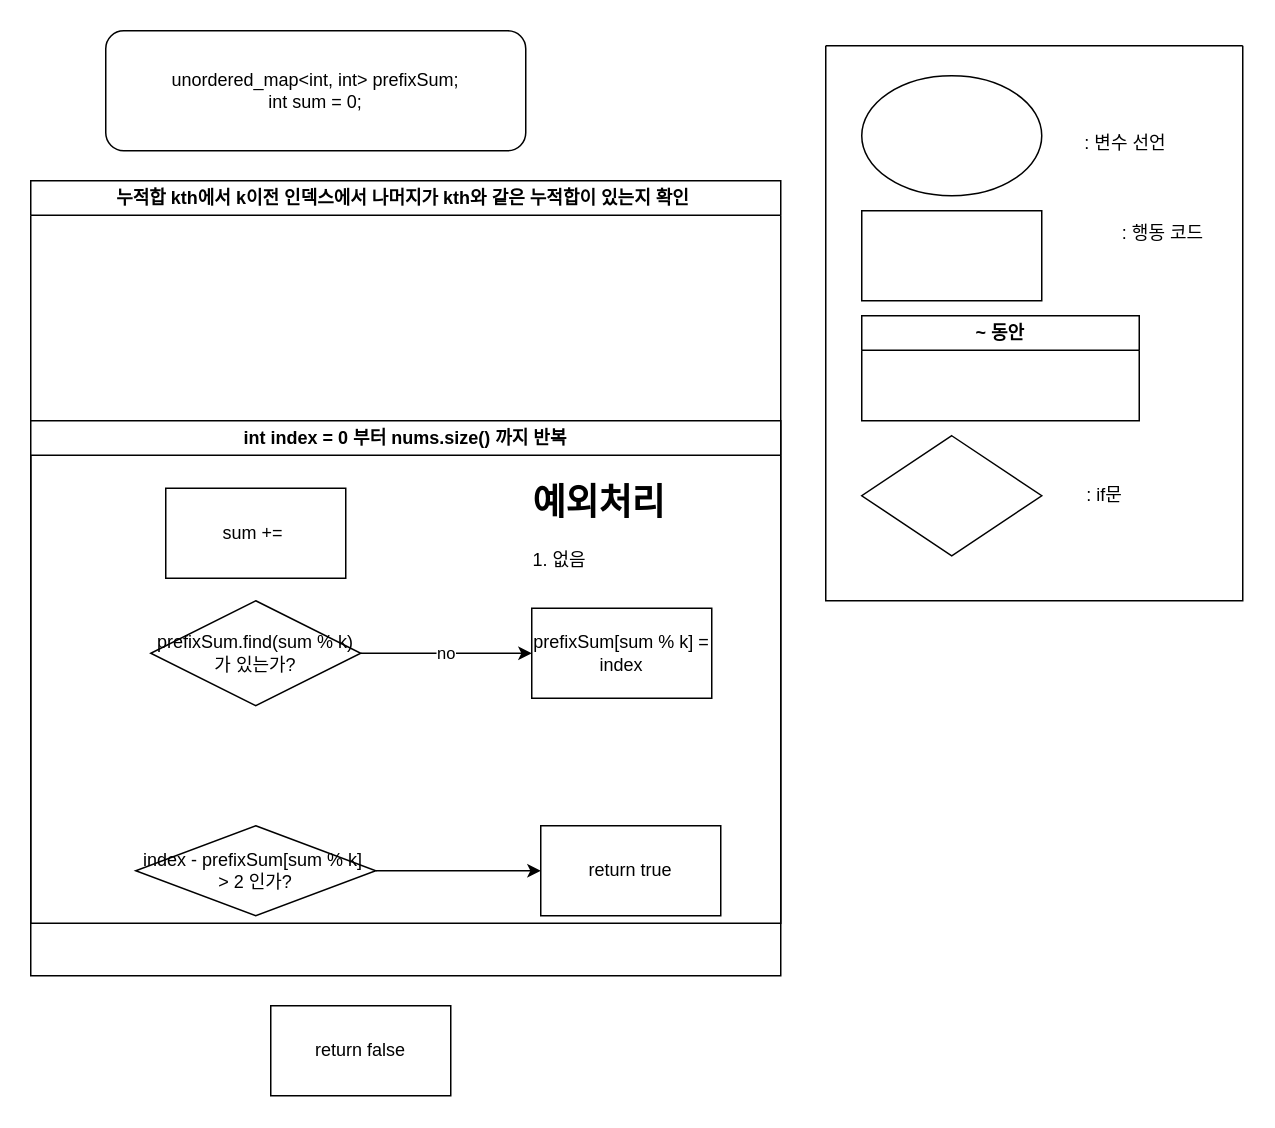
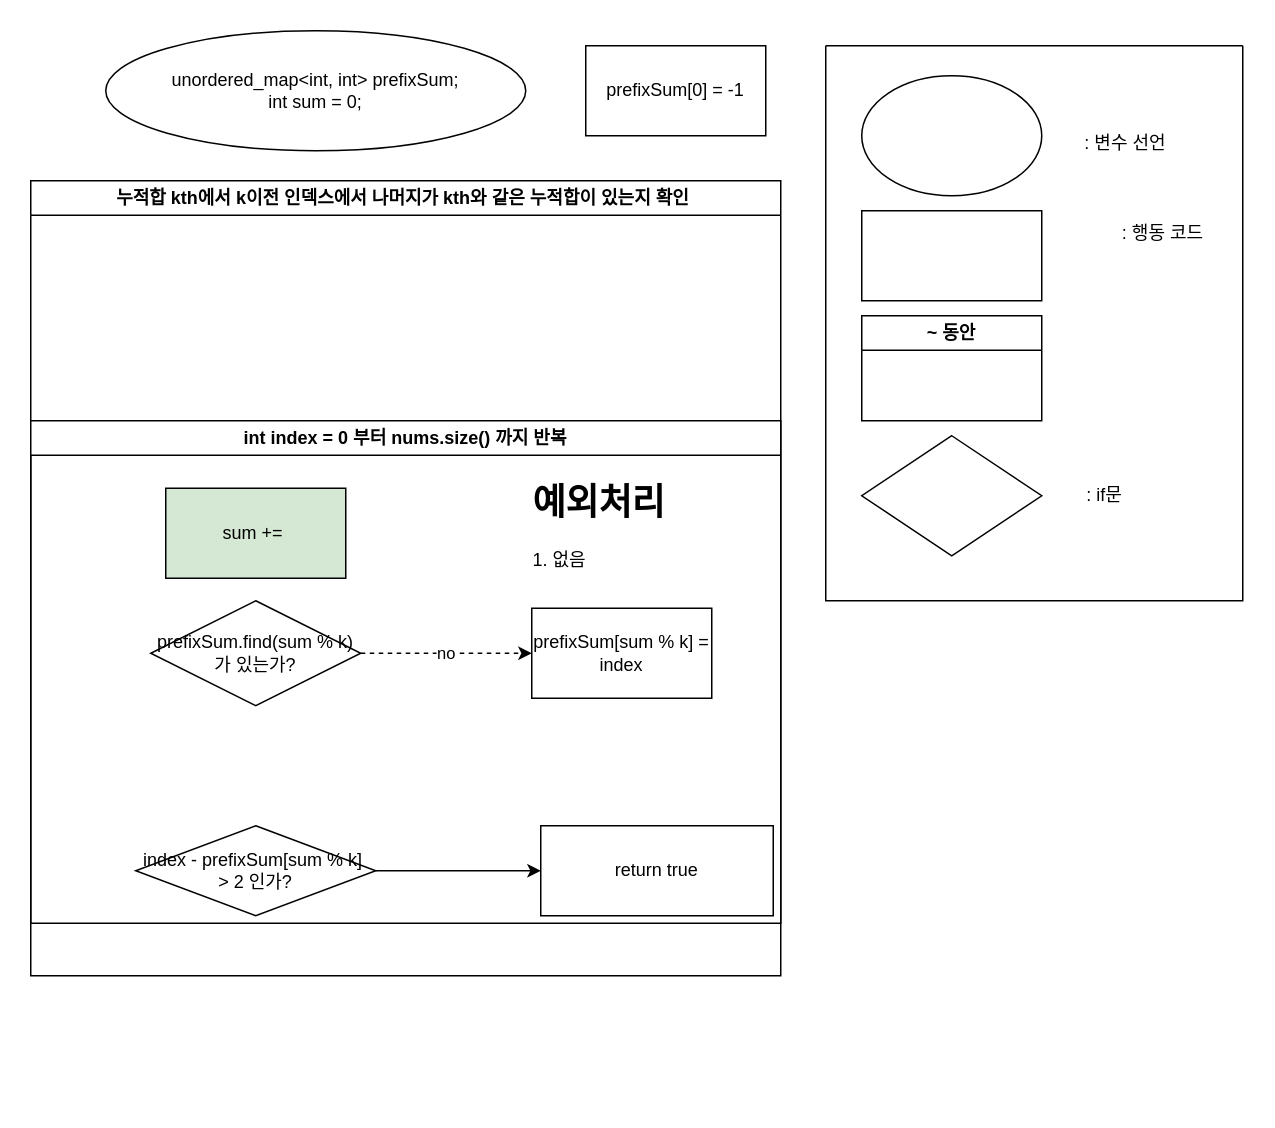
  <mxCell id="0" />
  <mxCell id="1" parent="0" />
  <mxCell id="2" value="누적합 kth에서 k이전 인덱스에서 나머지가 kth와 같은 누적합이 있는지 확인&amp;nbsp;" style="swimlane;whiteSpace=wrap;html=1;" vertex="1" parent="1"><mxGeometry x="20" y="120" width="500" height="530" as="geometry" /></mxCell>
  <mxCell id="3" value="int index = 0 부터 nums.size() 까지 반복" style="swimlane;whiteSpace=wrap;html=1;" vertex="1" parent="2"><mxGeometry y="160" width="500" height="335" as="geometry" /></mxCell>
  <mxCell id="4" value="&lt;h1&gt;예외처리&lt;/h1&gt;&lt;p&gt;1. 없음&lt;/p&gt;" style="text;html=1;strokeColor=none;fillColor=none;spacing=5;spacingTop=-20;whiteSpace=wrap;overflow=hidden;rounded=0;" vertex="1" parent="3"><mxGeometry x="330" y="35" width="190" height="120" as="geometry" /></mxCell>
- <mxCell id="5" value="no" style="edgeStyle=orthogonalEdgeStyle;rounded=0;orthogonalLoop=1;jettySize=auto;html=1;exitX=1;exitY=0.5;exitDx=0;exitDy=0;" edge="1" parent="3" source="6" target="10"><mxGeometry relative="1" as="geometry"><mxPoint x="250" y="177" as="sourcePoint" /></mxGeometry></mxCell>
+ <mxCell id="5" value="no" style="edgeStyle=orthogonalEdgeStyle;rounded=0;orthogonalLoop=1;jettySize=auto;html=1;exitX=1;exitY=0.5;exitDx=0;exitDy=0;dashed=1;" edge="1" parent="3" source="6" target="10"><mxGeometry relative="1" as="geometry"><mxPoint x="250" y="177" as="sourcePoint" /></mxGeometry></mxCell>
  <mxCell id="6" value="prefixSum.find(sum % k) 가 있는가?" style="rhombus;whiteSpace=wrap;html=1;" vertex="1" parent="3"><mxGeometry x="80" y="120" width="140" height="70" as="geometry" /></mxCell>
- <mxCell id="7" value="sum +=&amp;nbsp;" style="rounded=0;whiteSpace=wrap;html=1;" vertex="1" parent="3"><mxGeometry x="90" y="45" width="120" height="60" as="geometry" /></mxCell>
+ <mxCell id="7" value="sum +=&amp;nbsp;" style="rounded=0;whiteSpace=wrap;html=1;fillColor=#d5e8d4;" vertex="1" parent="3"><mxGeometry x="90" y="45" width="120" height="60" as="geometry" /></mxCell>
  <mxCell id="8" value="" style="edgeStyle=orthogonalEdgeStyle;rounded=0;orthogonalLoop=1;jettySize=auto;html=1;" edge="1" parent="3" source="9" target="11"><mxGeometry relative="1" as="geometry" /></mxCell>
  <mxCell id="9" value="index - prefixSum[sum % k]&amp;nbsp; &amp;gt; 2 인가?" style="whiteSpace=wrap;html=1;shape=rhombus;perimeter=rhombusPerimeter;" vertex="1" parent="3"><mxGeometry x="70" y="270" width="160" height="60" as="geometry" /></mxCell>
  <mxCell id="10" value="prefixSum[sum % k] = index" style="whiteSpace=wrap;html=1;" vertex="1" parent="3"><mxGeometry x="334" y="125" width="120" height="60" as="geometry" /></mxCell>
- <mxCell id="11" value="return true" style="whiteSpace=wrap;html=1;" vertex="1" parent="3"><mxGeometry x="340" y="270" width="120" height="60" as="geometry" /></mxCell>
- <mxCell id="12" value="unordered_map&amp;lt;int, int&amp;gt; prefixSum;&lt;br&gt;int sum = 0;" style="whiteSpace=wrap;html=1;rounded=1;" vertex="1" parent="1"><mxGeometry x="70" y="20" width="280" height="80" as="geometry" /></mxCell>
+ <mxCell id="11" value="return true" style="whiteSpace=wrap;html=1;" vertex="1" parent="3"><mxGeometry x="340" y="270" width="155" height="60" as="geometry" /></mxCell>
+ <mxCell id="12" value="unordered_map&amp;lt;int, int&amp;gt; prefixSum;&lt;br&gt;int sum = 0;" style="ellipse;whiteSpace=wrap;html=1;" vertex="1" parent="1"><mxGeometry x="70" y="20" width="280" height="80" as="geometry" /></mxCell>
  <mxCell id="13" value="" style="swimlane;startSize=0;" vertex="1" parent="1"><mxGeometry x="550" y="30" width="278" height="370" as="geometry" /></mxCell>
  <mxCell id="14" value="" style="ellipse;whiteSpace=wrap;html=1;" vertex="1" parent="13"><mxGeometry x="24" y="20" width="120" height="80" as="geometry" /></mxCell>
  <mxCell id="15" value=": 변수 선언" style="text;html=1;align=center;verticalAlign=middle;whiteSpace=wrap;rounded=0;" vertex="1" parent="13"><mxGeometry x="170" y="50" width="60" height="30" as="geometry" /></mxCell>
  <mxCell id="16" value="" style="rounded=0;whiteSpace=wrap;html=1;" vertex="1" parent="13"><mxGeometry x="24" y="110" width="120" height="60" as="geometry" /></mxCell>
  <mxCell id="17" value=": 행동 코드" style="text;html=1;align=center;verticalAlign=middle;whiteSpace=wrap;rounded=0;" vertex="1" parent="13"><mxGeometry x="195" y="110" width="60" height="30" as="geometry" /></mxCell>
- <mxCell id="18" value="~ 동안" style="swimlane;whiteSpace=wrap;html=1;" vertex="1" parent="13"><mxGeometry x="24" y="180" width="185" height="70" as="geometry" /></mxCell>
+ <mxCell id="18" value="~ 동안" style="swimlane;whiteSpace=wrap;html=1;" vertex="1" parent="13"><mxGeometry x="24" y="180" width="120" height="70" as="geometry" /></mxCell>
  <mxCell id="19" value="" style="rhombus;whiteSpace=wrap;html=1;" vertex="1" parent="13"><mxGeometry x="24" y="260" width="120" height="80" as="geometry" /></mxCell>
  <mxCell id="20" value=": if문" style="text;html=1;align=center;verticalAlign=middle;whiteSpace=wrap;rounded=0;" vertex="1" parent="13"><mxGeometry x="156" y="285" width="60" height="30" as="geometry" /></mxCell>
- <mxCell id="21" value="return false" style="whiteSpace=wrap;html=1;" vertex="1" parent="1"><mxGeometry x="180" y="670" width="120" height="60" as="geometry" /></mxCell>
+ <mxCell id="22" value="prefixSum[0] = -1" style="whiteSpace=wrap;html=1;" vertex="1" parent="1"><mxGeometry x="390" y="30" width="120" height="60" as="geometry" /></mxCell>
